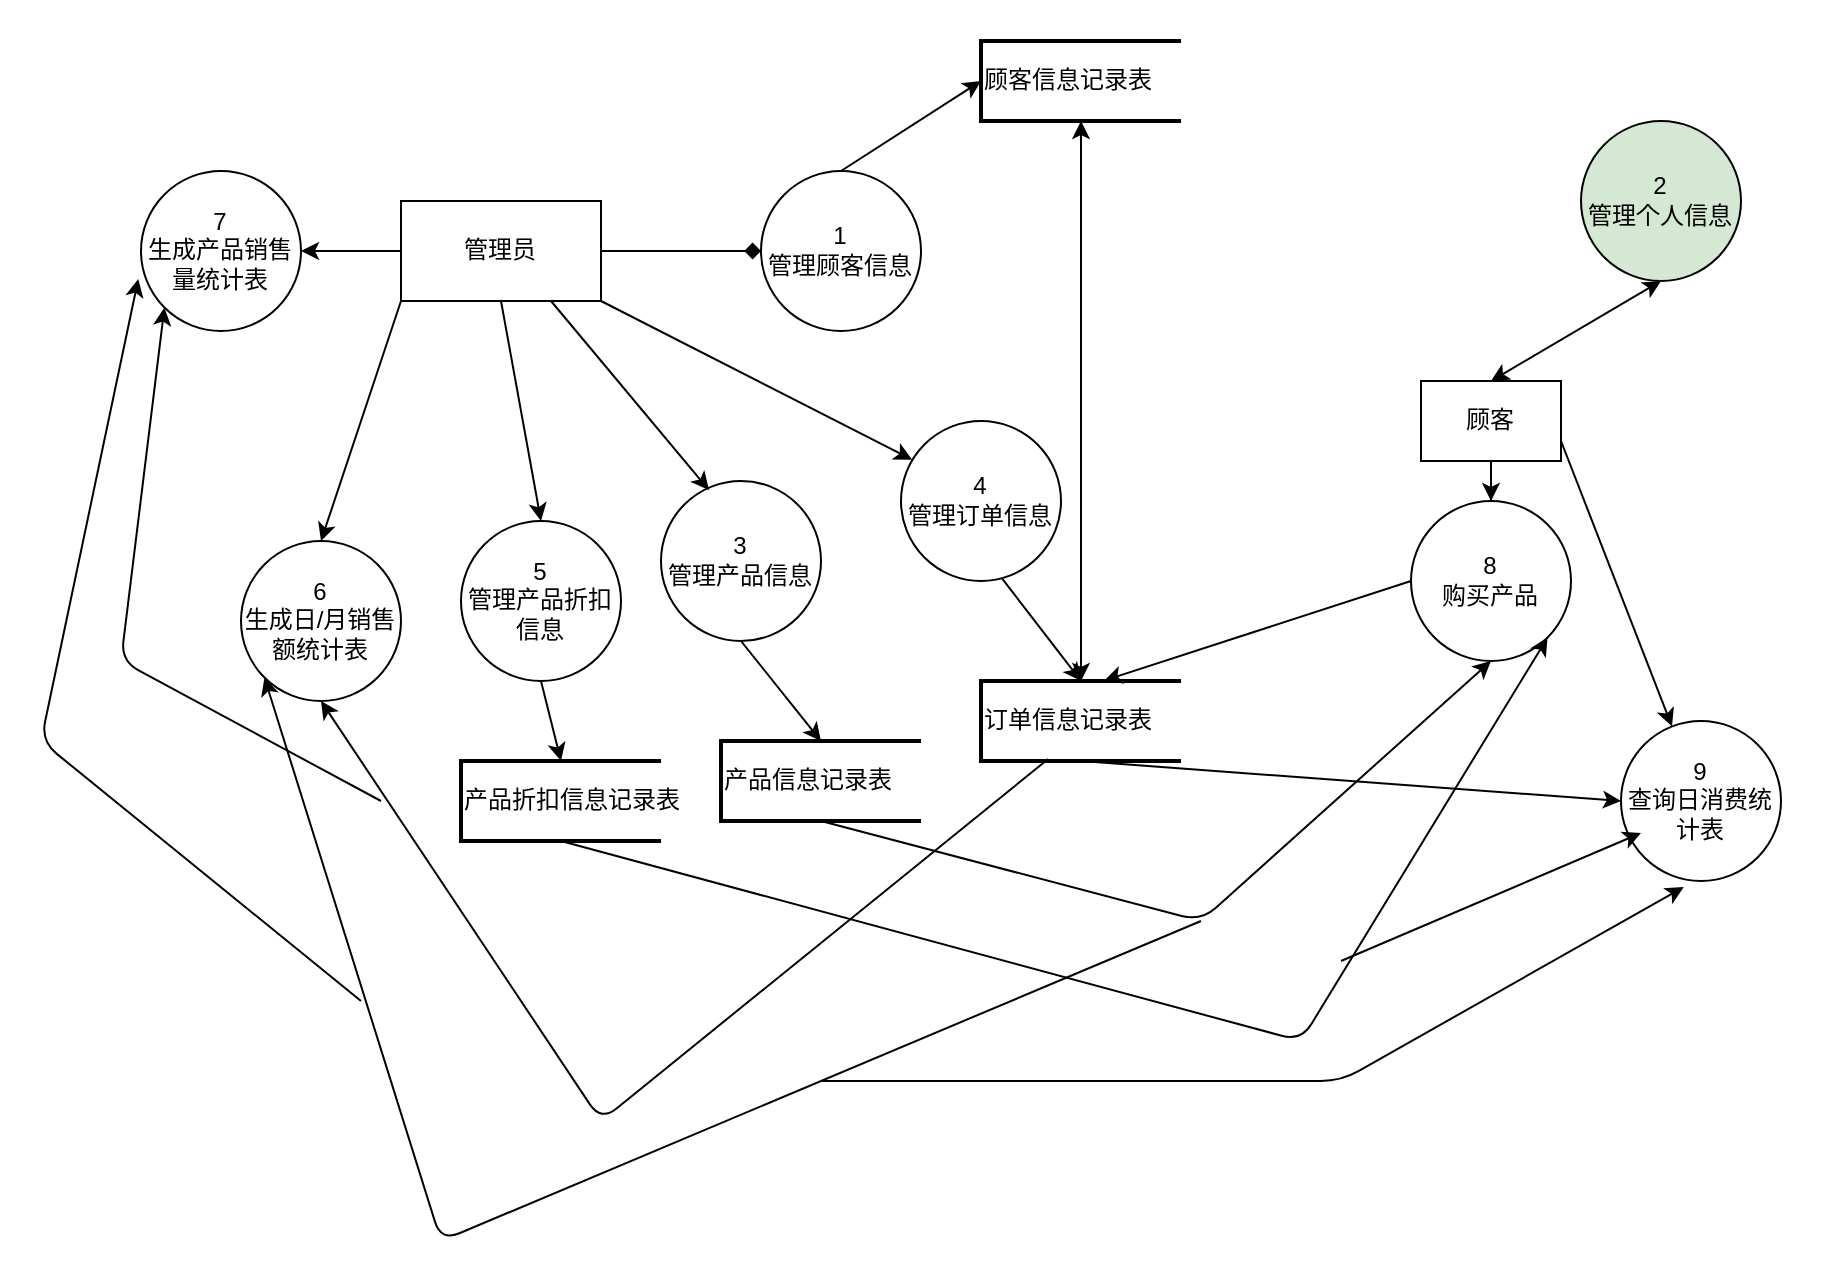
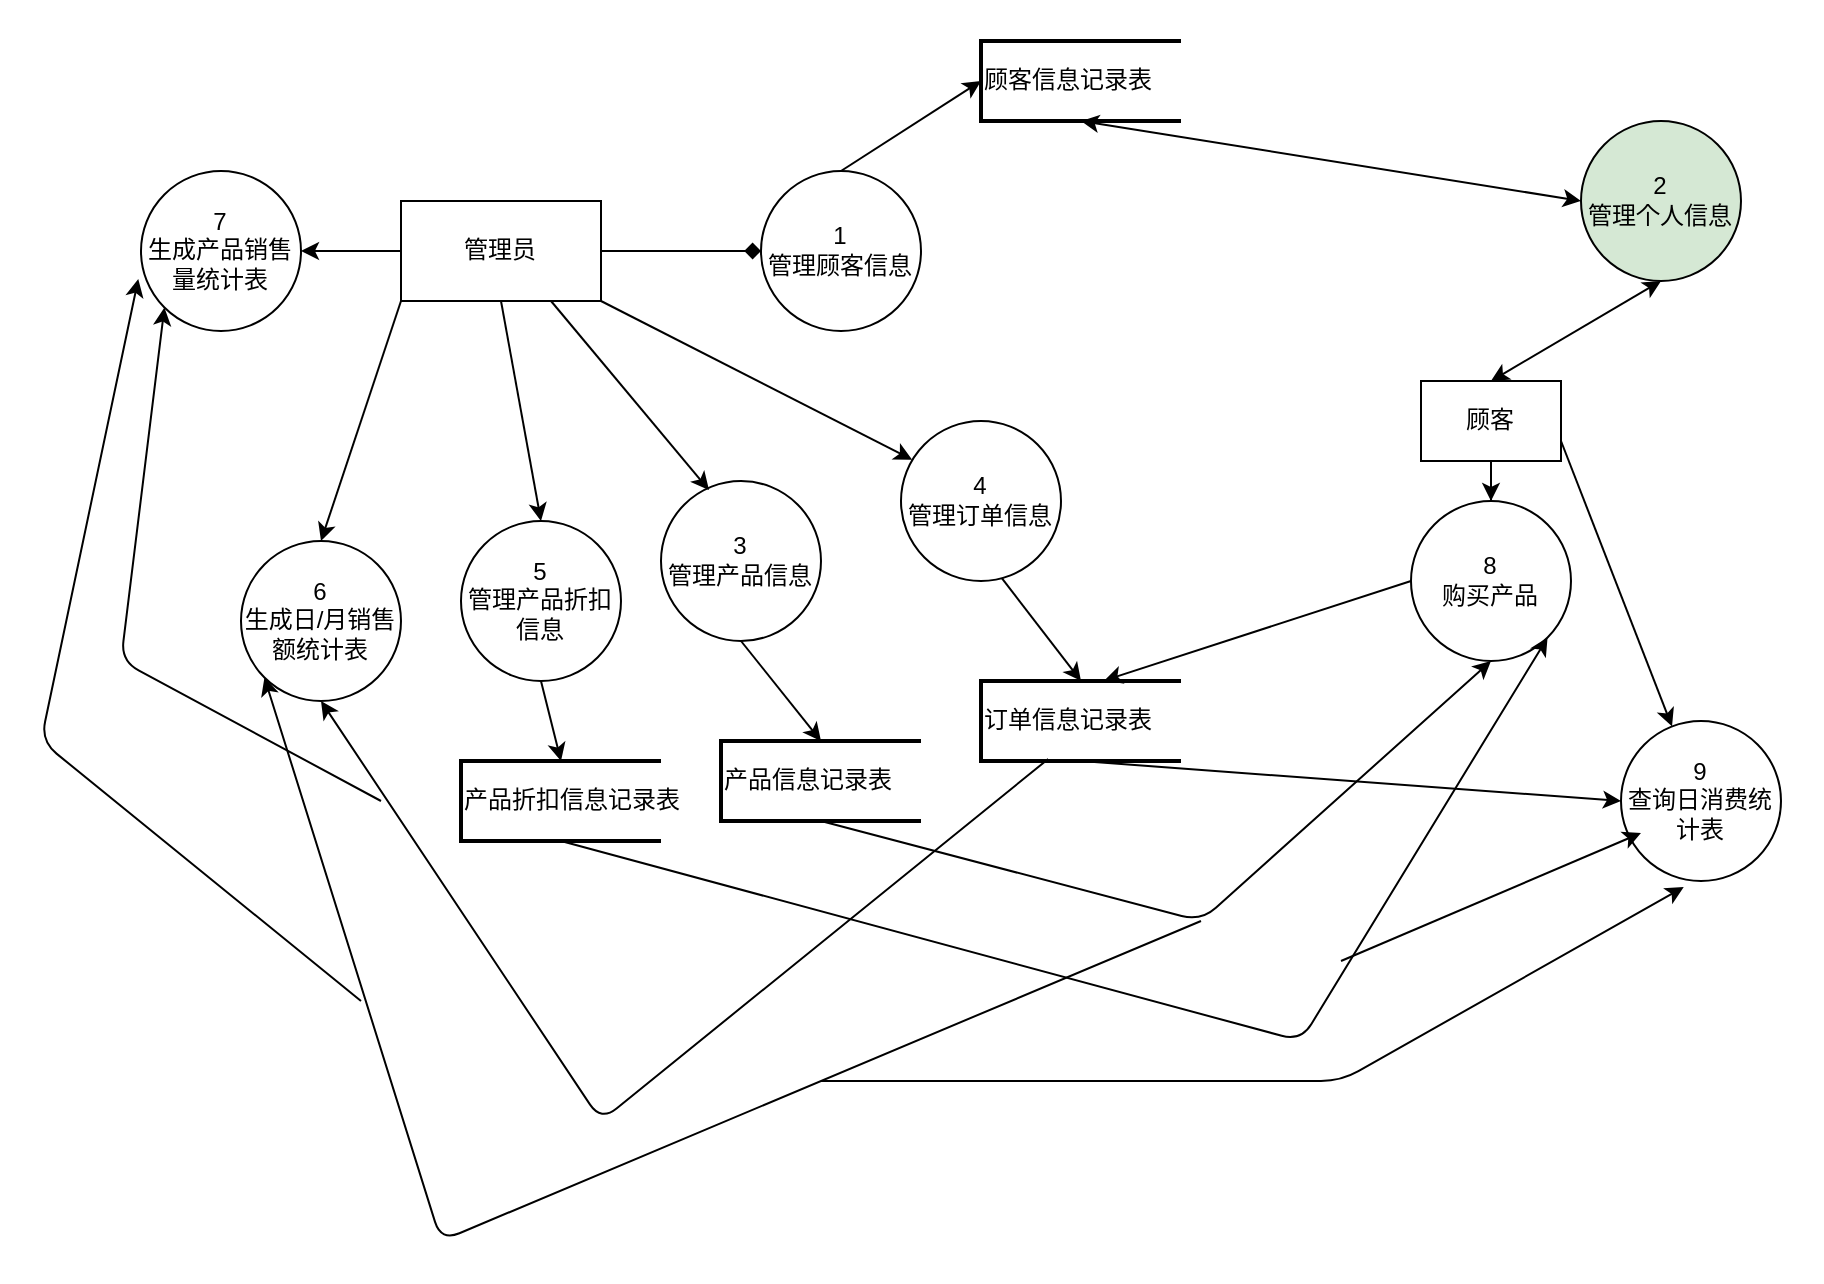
  <mxCell id="0" />
  <mxCell id="1" parent="0" />
  <mxCell id="2" style="edgeStyle=orthogonalEdgeStyle;rounded=0;orthogonalLoop=1;jettySize=auto;html=1;exitX=1;exitY=0.5;exitDx=0;exitDy=0;endArrow=diamond;" edge="1" parent="1" source="3" target="4"><mxGeometry relative="1" as="geometry" /></mxCell>
  <mxCell id="3" value="管理员" style="rounded=0;whiteSpace=wrap;html=1;" vertex="1" parent="1"><mxGeometry x="200" y="100" width="100" height="50" as="geometry" /></mxCell>
  <mxCell id="4" value="1&lt;br&gt;管理顾客信息" style="ellipse;whiteSpace=wrap;html=1;aspect=fixed;" vertex="1" parent="1"><mxGeometry x="380" y="85" width="80" height="80" as="geometry" /></mxCell>
  <mxCell id="5" value="顾客信息记录表" style="strokeWidth=2;html=1;shape=mxgraph.flowchart.annotation_1;align=left;pointerEvents=1;" vertex="1" parent="1"><mxGeometry x="490" y="20" width="100" height="40" as="geometry" /></mxCell>
  <mxCell id="6" value="" style="endArrow=classic;html=1;exitX=0.5;exitY=0;exitDx=0;exitDy=0;entryX=0;entryY=0.5;entryDx=0;entryDy=0;entryPerimeter=0;" edge="1" parent="1" source="4" target="5"><mxGeometry width="50" height="50" relative="1" as="geometry"><mxPoint x="490" y="320" as="sourcePoint" /><mxPoint x="540" y="270" as="targetPoint" /></mxGeometry></mxCell>
  <mxCell id="7" style="edgeStyle=orthogonalEdgeStyle;rounded=0;orthogonalLoop=1;jettySize=auto;html=1;exitX=0.5;exitY=1;exitDx=0;exitDy=0;" edge="1" parent="1" source="8" target="22"><mxGeometry relative="1" as="geometry"><mxPoint x="745" y="290" as="targetPoint" /></mxGeometry></mxCell>
  <mxCell id="8" value="顾客" style="rounded=0;whiteSpace=wrap;html=1;" vertex="1" parent="1"><mxGeometry x="710" y="190" width="70" height="40" as="geometry" /></mxCell>
  <mxCell id="9" value="2&lt;br&gt;管理个人信息" style="ellipse;whiteSpace=wrap;html=1;aspect=fixed;fillColor=#d5e8d4;" vertex="1" parent="1"><mxGeometry x="790" y="60" width="80" height="80" as="geometry" /></mxCell>
  <mxCell id="10" value="" style="endArrow=classic;startArrow=classic;html=1;exitX=0.5;exitY=0;exitDx=0;exitDy=0;entryX=0.5;entryY=1;entryDx=0;entryDy=0;" edge="1" parent="1" source="8" target="9"><mxGeometry width="50" height="50" relative="1" as="geometry"><mxPoint x="490" y="320" as="sourcePoint" /><mxPoint x="540" y="270" as="targetPoint" /></mxGeometry></mxCell>
- <mxCell id="11" value="" style="endArrow=classic;startArrow=classic;html=1;exitX=0.5;exitY=1;exitDx=0;exitDy=0;exitPerimeter=0;" edge="1" parent="1" source="5" target="18"><mxGeometry width="50" height="50" relative="1" as="geometry"><mxPoint x="490" y="320" as="sourcePoint" /><mxPoint x="540" y="270" as="targetPoint" /></mxGeometry></mxCell>
+ <mxCell id="11" value="" style="endArrow=classic;startArrow=classic;html=1;exitX=0.5;exitY=1;exitDx=0;exitDy=0;exitPerimeter=0;entryX=0;entryY=0.5;entryDx=0;entryDy=0;" edge="1" parent="1" source="5" target="9"><mxGeometry width="50" height="50" relative="1" as="geometry"><mxPoint x="490" y="320" as="sourcePoint" /><mxPoint x="540" y="270" as="targetPoint" /></mxGeometry></mxCell>
  <mxCell id="12" value="6&lt;br&gt;生成日/月销售额统计表" style="ellipse;whiteSpace=wrap;html=1;aspect=fixed;" vertex="1" parent="1"><mxGeometry x="120" y="270" width="80" height="80" as="geometry" /></mxCell>
  <mxCell id="13" value="3&lt;br&gt;管理产品信息" style="ellipse;whiteSpace=wrap;html=1;aspect=fixed;" vertex="1" parent="1"><mxGeometry x="330" y="240" width="80" height="80" as="geometry" /></mxCell>
  <mxCell id="14" value="4&lt;br&gt;管理订单信息" style="ellipse;whiteSpace=wrap;html=1;aspect=fixed;" vertex="1" parent="1"><mxGeometry x="450" y="210" width="80" height="80" as="geometry" /></mxCell>
  <mxCell id="15" value="5&lt;br&gt;管理产品折扣信息" style="ellipse;whiteSpace=wrap;html=1;aspect=fixed;" vertex="1" parent="1"><mxGeometry x="230" y="260" width="80" height="80" as="geometry" /></mxCell>
  <mxCell id="16" value="" style="endArrow=classic;html=1;exitX=0.75;exitY=1;exitDx=0;exitDy=0;entryX=0.3;entryY=0.057;entryDx=0;entryDy=0;entryPerimeter=0;" edge="1" parent="1" source="3" target="13"><mxGeometry width="50" height="50" relative="1" as="geometry"><mxPoint x="490" y="320" as="sourcePoint" /><mxPoint x="540" y="270" as="targetPoint" /></mxGeometry></mxCell>
  <mxCell id="17" value="" style="endArrow=classic;html=1;exitX=1;exitY=1;exitDx=0;exitDy=0;entryX=0.07;entryY=0.242;entryDx=0;entryDy=0;entryPerimeter=0;" edge="1" parent="1" source="3" target="14"><mxGeometry width="50" height="50" relative="1" as="geometry"><mxPoint x="490" y="320" as="sourcePoint" /><mxPoint x="540" y="270" as="targetPoint" /></mxGeometry></mxCell>
  <mxCell id="18" value="订单信息记录表" style="strokeWidth=2;html=1;shape=mxgraph.flowchart.annotation_1;align=left;pointerEvents=1;" vertex="1" parent="1"><mxGeometry x="490" y="340" width="100" height="40" as="geometry" /></mxCell>
  <mxCell id="19" value="产品信息记录表" style="strokeWidth=2;html=1;shape=mxgraph.flowchart.annotation_1;align=left;pointerEvents=1;" vertex="1" parent="1"><mxGeometry x="360" y="370" width="100" height="40" as="geometry" /></mxCell>
  <mxCell id="20" value="" style="endArrow=classic;html=1;exitX=0.63;exitY=0.982;exitDx=0;exitDy=0;exitPerimeter=0;entryX=0.5;entryY=0;entryDx=0;entryDy=0;entryPerimeter=0;" edge="1" parent="1" source="14" target="18"><mxGeometry width="50" height="50" relative="1" as="geometry"><mxPoint x="490" y="320" as="sourcePoint" /><mxPoint x="540" y="270" as="targetPoint" /></mxGeometry></mxCell>
  <mxCell id="21" value="" style="endArrow=classic;html=1;exitX=0.5;exitY=1;exitDx=0;exitDy=0;entryX=0.5;entryY=0;entryDx=0;entryDy=0;entryPerimeter=0;" edge="1" parent="1" source="13" target="19"><mxGeometry width="50" height="50" relative="1" as="geometry"><mxPoint x="490" y="320" as="sourcePoint" /><mxPoint x="540" y="270" as="targetPoint" /></mxGeometry></mxCell>
  <mxCell id="22" value="8&lt;br&gt;购买产品" style="ellipse;whiteSpace=wrap;html=1;aspect=fixed;" vertex="1" parent="1"><mxGeometry x="705" y="250" width="80" height="80" as="geometry" /></mxCell>
  <mxCell id="23" value="" style="endArrow=classic;html=1;exitX=0.5;exitY=1;exitDx=0;exitDy=0;exitPerimeter=0;entryX=0.5;entryY=1;entryDx=0;entryDy=0;" edge="1" parent="1" source="19" target="22"><mxGeometry width="50" height="50" relative="1" as="geometry"><mxPoint x="490" y="320" as="sourcePoint" /><mxPoint x="540" y="270" as="targetPoint" /><Array as="points"><mxPoint x="600" y="460" /></Array></mxGeometry></mxCell>
  <mxCell id="24" value="" style="endArrow=classic;html=1;exitX=0;exitY=0.5;exitDx=0;exitDy=0;entryX=0.616;entryY=-0.005;entryDx=0;entryDy=0;entryPerimeter=0;" edge="1" parent="1" source="22" target="18"><mxGeometry width="50" height="50" relative="1" as="geometry"><mxPoint x="490" y="320" as="sourcePoint" /><mxPoint x="540" y="270" as="targetPoint" /></mxGeometry></mxCell>
  <mxCell id="25" value="" style="endArrow=classic;html=1;exitX=0.5;exitY=1;exitDx=0;exitDy=0;" edge="1" parent="1" source="15"><mxGeometry width="50" height="50" relative="1" as="geometry"><mxPoint x="490" y="320" as="sourcePoint" /><mxPoint x="280" y="380" as="targetPoint" /></mxGeometry></mxCell>
  <mxCell id="26" value="产品折扣信息记录表" style="strokeWidth=2;html=1;shape=mxgraph.flowchart.annotation_1;align=left;pointerEvents=1;" vertex="1" parent="1"><mxGeometry x="230" y="380" width="100" height="40" as="geometry" /></mxCell>
  <mxCell id="27" value="" style="endArrow=classic;html=1;exitX=0.5;exitY=1;exitDx=0;exitDy=0;exitPerimeter=0;entryX=1;entryY=1;entryDx=0;entryDy=0;" edge="1" parent="1" source="26" target="22"><mxGeometry width="50" height="50" relative="1" as="geometry"><mxPoint x="490" y="320" as="sourcePoint" /><mxPoint x="540" y="270" as="targetPoint" /><Array as="points"><mxPoint x="650" y="520" /></Array></mxGeometry></mxCell>
  <mxCell id="28" value="" style="endArrow=classic;html=1;exitX=0.5;exitY=1;exitDx=0;exitDy=0;entryX=0.5;entryY=0;entryDx=0;entryDy=0;" edge="1" parent="1" source="3" target="15"><mxGeometry width="50" height="50" relative="1" as="geometry"><mxPoint x="490" y="320" as="sourcePoint" /><mxPoint x="540" y="270" as="targetPoint" /></mxGeometry></mxCell>
  <mxCell id="29" value="" style="endArrow=classic;html=1;exitX=0;exitY=1;exitDx=0;exitDy=0;entryX=0.5;entryY=0;entryDx=0;entryDy=0;" edge="1" parent="1" source="3" target="12"><mxGeometry width="50" height="50" relative="1" as="geometry"><mxPoint x="490" y="320" as="sourcePoint" /><mxPoint x="540" y="270" as="targetPoint" /></mxGeometry></mxCell>
  <mxCell id="30" value="" style="endArrow=classic;html=1;exitX=0.336;exitY=0.975;exitDx=0;exitDy=0;exitPerimeter=0;entryX=0.5;entryY=1;entryDx=0;entryDy=0;" edge="1" parent="1" source="18" target="12"><mxGeometry width="50" height="50" relative="1" as="geometry"><mxPoint x="490" y="320" as="sourcePoint" /><mxPoint x="540" y="270" as="targetPoint" /><Array as="points"><mxPoint x="300" y="560" /></Array></mxGeometry></mxCell>
  <mxCell id="31" value="" style="endArrow=classic;html=1;exitX=0;exitY=0.5;exitDx=0;exitDy=0;" edge="1" parent="1" source="3" target="32"><mxGeometry width="50" height="50" relative="1" as="geometry"><mxPoint x="490" y="260" as="sourcePoint" /><mxPoint x="150" y="125" as="targetPoint" /></mxGeometry></mxCell>
  <mxCell id="32" value="7&lt;br&gt;生成产品销售量统计表" style="ellipse;whiteSpace=wrap;html=1;aspect=fixed;" vertex="1" parent="1"><mxGeometry x="70" y="85" width="80" height="80" as="geometry" /></mxCell>
  <mxCell id="33" value="" style="endArrow=classic;html=1;entryX=0;entryY=1;entryDx=0;entryDy=0;" edge="1" parent="1" target="12"><mxGeometry width="50" height="50" relative="1" as="geometry"><mxPoint x="600" y="460" as="sourcePoint" /><mxPoint x="540" y="410" as="targetPoint" /><Array as="points"><mxPoint x="220" y="620" /></Array></mxGeometry></mxCell>
  <mxCell id="34" value="" style="endArrow=classic;html=1;entryX=0;entryY=1;entryDx=0;entryDy=0;" edge="1" parent="1" target="32"><mxGeometry width="50" height="50" relative="1" as="geometry"><mxPoint x="190" y="400" as="sourcePoint" /><mxPoint x="540" y="510" as="targetPoint" /><Array as="points"><mxPoint x="60" y="330" /></Array></mxGeometry></mxCell>
  <mxCell id="35" value="" style="endArrow=classic;html=1;entryX=-0.017;entryY=0.675;entryDx=0;entryDy=0;entryPerimeter=0;" edge="1" parent="1" target="32"><mxGeometry width="50" height="50" relative="1" as="geometry"><mxPoint x="180" y="500" as="sourcePoint" /><mxPoint x="-101.6" y="210" as="targetPoint" /><Array as="points"><mxPoint x="20" y="370" /></Array></mxGeometry></mxCell>
  <mxCell id="36" value="" style="endArrow=classic;html=1;exitX=1;exitY=0.75;exitDx=0;exitDy=0;" edge="1" parent="1" source="8" target="37"><mxGeometry width="50" height="50" relative="1" as="geometry"><mxPoint x="720" y="310" as="sourcePoint" /><mxPoint x="850" y="400" as="targetPoint" /></mxGeometry></mxCell>
  <mxCell id="37" value="9&lt;br&gt;查询日消费统计表" style="ellipse;whiteSpace=wrap;html=1;aspect=fixed;" vertex="1" parent="1"><mxGeometry x="810" y="360" width="80" height="80" as="geometry" /></mxCell>
  <mxCell id="38" value="" style="endArrow=classic;html=1;exitX=0.5;exitY=1;exitDx=0;exitDy=0;exitPerimeter=0;entryX=0;entryY=0.5;entryDx=0;entryDy=0;" edge="1" parent="1" source="18" target="37"><mxGeometry width="50" height="50" relative="1" as="geometry"><mxPoint x="720" y="510" as="sourcePoint" /><mxPoint x="770" y="460" as="targetPoint" /></mxGeometry></mxCell>
  <mxCell id="39" value="" style="endArrow=classic;html=1;entryX=0.392;entryY=1.038;entryDx=0;entryDy=0;entryPerimeter=0;" edge="1" parent="1" target="37"><mxGeometry width="50" height="50" relative="1" as="geometry"><mxPoint x="410" y="540" as="sourcePoint" /><mxPoint x="770" y="460" as="targetPoint" /><Array as="points"><mxPoint x="670" y="540" /></Array></mxGeometry></mxCell>
  <mxCell id="40" value="" style="endArrow=classic;html=1;" edge="1" parent="1"><mxGeometry width="50" height="50" relative="1" as="geometry"><mxPoint x="670" y="480" as="sourcePoint" /><mxPoint x="820" y="416" as="targetPoint" /></mxGeometry></mxCell>
